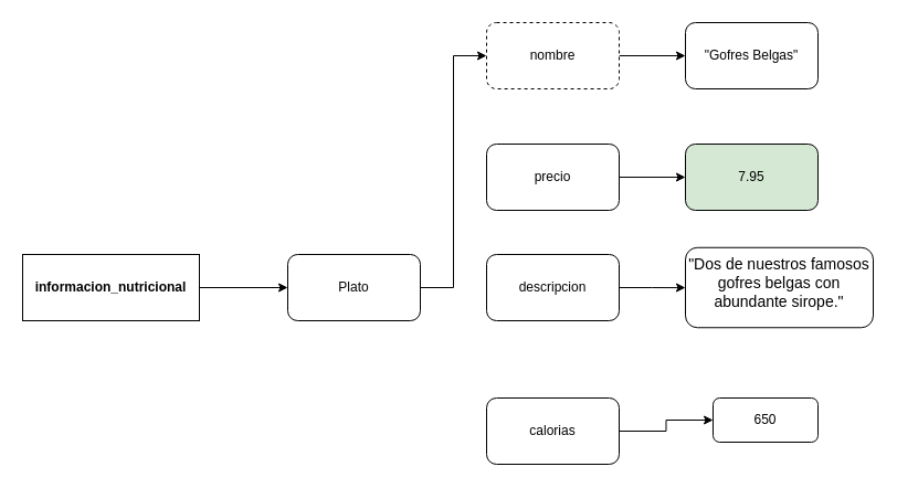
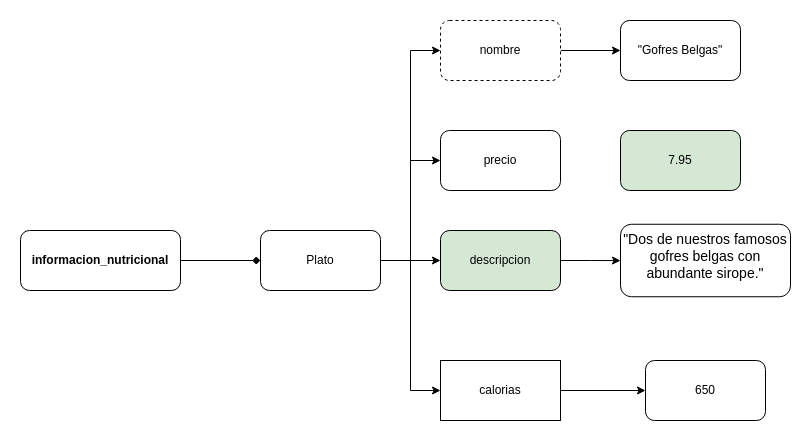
  <mxCell id="0" />
  <mxCell id="1" parent="0" />
- <mxCell id="2" style="edgeStyle=orthogonalEdgeStyle;rounded=0;orthogonalLoop=1;jettySize=auto;html=1;entryX=0;entryY=0.5;entryDx=0;entryDy=0;" edge="1" parent="1" source="3" target="8"><mxGeometry relative="1" as="geometry" /></mxCell>
- <mxCell id="3" value="&lt;b&gt;informacion_nutricional&lt;/b&gt;" style="whiteSpace=wrap;html=1;rounded=0;" vertex="1" parent="1"><mxGeometry x="20" y="230" width="160" height="60" as="geometry" /></mxCell>
+ <mxCell id="2" style="edgeStyle=orthogonalEdgeStyle;rounded=0;orthogonalLoop=1;jettySize=auto;html=1;entryX=0;entryY=0.5;entryDx=0;entryDy=0;endArrow=diamond;" edge="1" parent="1" source="3" target="8"><mxGeometry relative="1" as="geometry" /></mxCell>
+ <mxCell id="3" value="&lt;b&gt;informacion_nutricional&lt;/b&gt;" style="rounded=1;whiteSpace=wrap;html=1;" vertex="1" parent="1"><mxGeometry x="20" y="230" width="160" height="60" as="geometry" /></mxCell>
  <mxCell id="4" style="edgeStyle=orthogonalEdgeStyle;rounded=0;orthogonalLoop=1;jettySize=auto;html=1;entryX=0;entryY=0.5;entryDx=0;entryDy=0;" edge="1" parent="1" source="8" target="10"><mxGeometry relative="1" as="geometry"><mxPoint x="420" y="40" as="targetPoint" /></mxGeometry></mxCell>
+ <mxCell id="5" style="edgeStyle=orthogonalEdgeStyle;rounded=0;orthogonalLoop=1;jettySize=auto;html=1;entryX=0;entryY=0.5;entryDx=0;entryDy=0;" edge="1" parent="1" source="8" target="12"><mxGeometry relative="1" as="geometry" /></mxCell>
+ <mxCell id="6" style="edgeStyle=orthogonalEdgeStyle;rounded=0;orthogonalLoop=1;jettySize=auto;html=1;entryX=0;entryY=0.5;entryDx=0;entryDy=0;" edge="1" parent="1" source="8" target="14"><mxGeometry relative="1" as="geometry" /></mxCell>
+ <mxCell id="7" style="edgeStyle=orthogonalEdgeStyle;rounded=0;orthogonalLoop=1;jettySize=auto;html=1;entryX=0;entryY=0.5;entryDx=0;entryDy=0;" edge="1" parent="1" source="8" target="16"><mxGeometry relative="1" as="geometry" /></mxCell>
  <mxCell id="8" value="Plato" style="rounded=1;whiteSpace=wrap;html=1;" vertex="1" parent="1"><mxGeometry x="260" y="230" width="120" height="60" as="geometry" /></mxCell>
  <mxCell id="9" style="edgeStyle=orthogonalEdgeStyle;rounded=0;orthogonalLoop=1;jettySize=auto;html=1;" edge="1" parent="1" source="10" target="17"><mxGeometry relative="1" as="geometry"><mxPoint x="630" y="50" as="targetPoint" /></mxGeometry></mxCell>
  <mxCell id="10" value="nombre" style="rounded=1;whiteSpace=wrap;html=1;dashed=1;" vertex="1" parent="1"><mxGeometry x="440" y="20" width="120" height="60" as="geometry" /></mxCell>
- <mxCell id="11" style="edgeStyle=orthogonalEdgeStyle;rounded=0;orthogonalLoop=1;jettySize=auto;html=1;" edge="1" parent="1" source="12" target="18"><mxGeometry relative="1" as="geometry"><mxPoint x="620" y="160" as="targetPoint" /></mxGeometry></mxCell>
  <mxCell id="12" value="precio" style="rounded=1;whiteSpace=wrap;html=1;" vertex="1" parent="1"><mxGeometry x="440" y="130" width="120" height="60" as="geometry" /></mxCell>
  <mxCell id="13" style="edgeStyle=orthogonalEdgeStyle;rounded=0;orthogonalLoop=1;jettySize=auto;html=1;" edge="1" parent="1" source="14" target="19"><mxGeometry relative="1" as="geometry"><mxPoint x="620" y="260" as="targetPoint" /></mxGeometry></mxCell>
- <mxCell id="14" value="descripcion" style="rounded=1;whiteSpace=wrap;html=1;" vertex="1" parent="1"><mxGeometry x="440" y="230" width="120" height="60" as="geometry" /></mxCell>
+ <mxCell id="14" value="descripcion" style="rounded=1;whiteSpace=wrap;html=1;fillColor=#d5e8d4;" vertex="1" parent="1"><mxGeometry x="440" y="230" width="120" height="60" as="geometry" /></mxCell>
  <mxCell id="15" style="edgeStyle=orthogonalEdgeStyle;rounded=0;orthogonalLoop=1;jettySize=auto;html=1;entryX=0;entryY=0.5;entryDx=0;entryDy=0;" edge="1" parent="1" source="16" target="20"><mxGeometry relative="1" as="geometry" /></mxCell>
- <mxCell id="16" value="calorias" style="rounded=1;whiteSpace=wrap;html=1;" vertex="1" parent="1"><mxGeometry x="440" y="360" width="120" height="60" as="geometry" /></mxCell>
+ <mxCell id="16" value="calorias" style="whiteSpace=wrap;html=1;rounded=0;" vertex="1" parent="1"><mxGeometry x="440" y="360" width="120" height="60" as="geometry" /></mxCell>
  <mxCell id="17" value="&quot;Gofres Belgas&quot;" style="rounded=1;whiteSpace=wrap;html=1;" vertex="1" parent="1"><mxGeometry x="620" y="20" width="120" height="60" as="geometry" /></mxCell>
  <mxCell id="18" value="7.95" style="rounded=1;whiteSpace=wrap;html=1;fillColor=#d5e8d4;" vertex="1" parent="1"><mxGeometry x="620" y="130" width="120" height="60" as="geometry" /></mxCell>
  <mxCell id="19" value="&quot;Dos de nuestros famosos gofres belgas con abundante sirope.&quot;" style="rounded=1;whiteSpace=wrap;align=center;verticalAlign=top;fontSize=14;" vertex="1" parent="1"><mxGeometry x="620" y="223.75" width="170" height="72.5" as="geometry" /></mxCell>
- <mxCell id="20" value="650" style="rounded=1;whiteSpace=wrap;html=1;" vertex="1" parent="1"><mxGeometry x="645" y="360" width="95" height="40" as="geometry" /></mxCell>
+ <mxCell id="20" value="650" style="rounded=1;whiteSpace=wrap;html=1;" vertex="1" parent="1"><mxGeometry x="645" y="360" width="120" height="60" as="geometry" /></mxCell>
